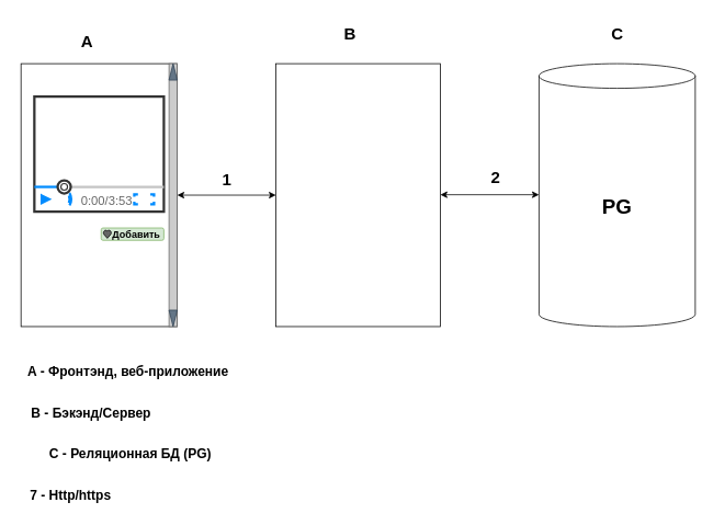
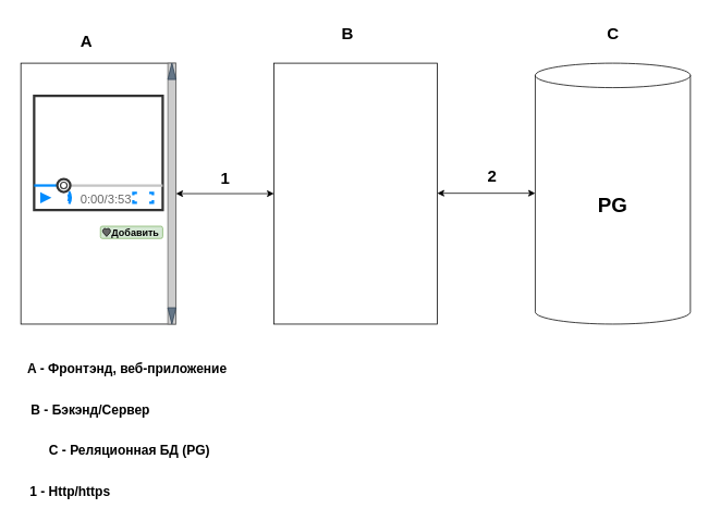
  <mxCell id="0" />
  <mxCell id="1" parent="0" />
  <mxCell id="2" value="" style="rounded=0;whiteSpace=wrap;html=1;" vertex="1" parent="1"><mxGeometry x="25" y="77" width="190" height="320" as="geometry" /></mxCell>
  <mxCell id="3" value="" style="rounded=0;whiteSpace=wrap;html=1;" vertex="1" parent="1"><mxGeometry x="335" y="77" width="200" height="320" as="geometry" /></mxCell>
  <mxCell id="4" value="&lt;font style=&quot;font-size: 25px;&quot;&gt;&lt;b&gt;PG&lt;/b&gt;&lt;/font&gt;" style="shape=cylinder3;whiteSpace=wrap;html=1;boundedLbl=1;backgroundOutline=1;size=15;" vertex="1" parent="1"><mxGeometry x="655" y="77" width="190" height="320" as="geometry" /></mxCell>
  <mxCell id="5" value="" style="endArrow=classic;startArrow=classic;html=1;rounded=0;entryX=0;entryY=0.5;entryDx=0;entryDy=0;exitX=1;exitY=0.5;exitDx=0;exitDy=0;" edge="1" parent="1" source="2" target="3"><mxGeometry width="50" height="50" relative="1" as="geometry"><mxPoint x="214" y="196" as="sourcePoint" /><mxPoint x="375" y="267" as="targetPoint" /></mxGeometry></mxCell>
  <mxCell id="6" value="" style="endArrow=classic;startArrow=classic;html=1;rounded=0;entryX=0;entryY=0.5;entryDx=0;entryDy=0;exitX=1;exitY=0.5;exitDx=0;exitDy=0;" edge="1" parent="1"><mxGeometry width="50" height="50" relative="1" as="geometry"><mxPoint x="535" y="236.5" as="sourcePoint" /><mxPoint x="655" y="236.5" as="targetPoint" /></mxGeometry></mxCell>
  <mxCell id="7" value="&lt;font style=&quot;font-size: 20px;&quot;&gt;&lt;b&gt;1&lt;/b&gt;&lt;/font&gt;" style="text;html=1;align=center;verticalAlign=middle;resizable=0;points=[];autosize=1;strokeColor=none;fillColor=none;strokeWidth=9;" vertex="1" parent="1"><mxGeometry x="260" y="197" width="30" height="40" as="geometry" /></mxCell>
  <mxCell id="8" value="&lt;div style=&quot;text-align: center;&quot;&gt;&lt;span style=&quot;background-color: initial; font-size: 20px; text-wrap-mode: nowrap;&quot;&gt;&lt;b&gt;2&lt;/b&gt;&lt;/span&gt;&lt;/div&gt;" style="text;whiteSpace=wrap;html=1;" vertex="1" parent="1"><mxGeometry x="595" y="197" width="30" height="50" as="geometry" /></mxCell>
  <mxCell id="9" value="&lt;font style=&quot;font-size: 20px;&quot;&gt;&lt;b&gt;A&lt;/b&gt;&lt;/font&gt;" style="text;html=1;align=center;verticalAlign=middle;resizable=0;points=[];autosize=1;strokeColor=none;fillColor=none;" vertex="1" parent="1"><mxGeometry x="85" y="30" width="40" height="40" as="geometry" /></mxCell>
  <mxCell id="10" value="&lt;font style=&quot;font-size: 20px;&quot;&gt;&lt;b&gt;B&lt;/b&gt;&lt;/font&gt;" style="text;html=1;align=center;verticalAlign=middle;resizable=0;points=[];autosize=1;strokeColor=none;fillColor=none;" vertex="1" parent="1"><mxGeometry x="405" y="20" width="40" height="40" as="geometry" /></mxCell>
  <mxCell id="11" value="" style="rounded=0;whiteSpace=wrap;html=1;fillColor=#CCCCCC;fontColor=#333333;strokeColor=#666666;" vertex="1" parent="1"><mxGeometry x="205" y="77" width="10" height="320" as="geometry" /></mxCell>
  <mxCell id="12" value="" style="triangle;whiteSpace=wrap;html=1;direction=south;fillColor=#647687;fontColor=#ffffff;strokeColor=#314354;" vertex="1" parent="1"><mxGeometry x="205" y="377" width="10" height="20" as="geometry" /></mxCell>
  <mxCell id="13" value="" style="triangle;whiteSpace=wrap;html=1;direction=north;fillColor=#647687;fontColor=#ffffff;strokeColor=#314354;" vertex="1" parent="1"><mxGeometry x="205" y="77" width="10" height="20" as="geometry" /></mxCell>
  <mxCell id="14" value="" style="verticalLabelPosition=bottom;shadow=0;dashed=0;align=center;html=1;verticalAlign=top;strokeWidth=3;shape=mxgraph.mockup.containers.videoPlayer;strokeColor=#333333;strokeColor2=#008cff;strokeColor3=#c4c4c4;textColor=#666666;fillColor2=#008cff;barHeight=30;barPos=20;" vertex="1" parent="1"><mxGeometry x="41.25" y="117" width="157.5" height="140" as="geometry" /></mxCell>
  <mxCell id="15" value="" style="rounded=1;whiteSpace=wrap;html=1;fillColor=#d5e8d4;strokeColor=#82b366;" vertex="1" parent="1"><mxGeometry x="122.5" y="277" width="76.25" height="15" as="geometry" /></mxCell>
  <mxCell id="16" value="&lt;b&gt;Добавить&lt;/b&gt;" style="text;html=1;align=center;verticalAlign=middle;resizable=0;points=[];autosize=1;strokeColor=none;fillColor=none;" vertex="1" parent="1"><mxGeometry x="125" y="269.5" width="80" height="30" as="geometry" /></mxCell>
  <mxCell id="17" value="" style="verticalLabelPosition=bottom;verticalAlign=top;html=1;shape=mxgraph.basic.heart;fillColor=#666666;" vertex="1" parent="1"><mxGeometry x="125" y="279.5" width="10" height="10" as="geometry" /></mxCell>
  <mxCell id="18" value="&lt;span style=&quot;color: rgba(0, 0, 0, 0); font-family: monospace; font-size: 0px; text-align: start; text-wrap-mode: nowrap;&quot;&gt;%3CmxGraphModel%3E%3Croot%3E%3CmxCell%20id%3D%220%22%2F%3E%3CmxCell%20id%3D%221%22%20parent%3D%220%22%2F%3E%3CmxCell%20id%3D%222%22%20value%3D%22%26lt%3Bfont%20style%3D%26quot%3Bfont-size%3A%2020px%3B%26quot%3B%26gt%3B%26lt%3Bb%26gt%3BA%26lt%3B%2Fb%26gt%3B%26lt%3B%2Ffont%26gt%3B%22%20style%3D%22text%3Bhtml%3D1%3Balign%3Dcenter%3BverticalAlign%3Dmiddle%3Bresizable%3D0%3Bpoints%3D%5B%5D%3Bautosize%3D1%3BstrokeColor%3Dnone%3BfillColor%3Dnone%3B%22%20vertex%3D%221%22%20parent%3D%221%22%3E%3CmxGeometry%20x%3D%22150%22%20y%3D%2273%22%20width%3D%2240%22%20height%3D%2240%22%20as%3D%22geometry%22%2F%3E%3C%2FmxCell%3E%3C%2Froot%3E%3C%2FmxGraphModel%3E&lt;/span&gt;" style="text;strokeColor=none;align=center;fillColor=none;html=1;verticalAlign=middle;whiteSpace=wrap;rounded=0;" vertex="1" parent="1"><mxGeometry x="75" y="577" width="60" height="30" as="geometry" /></mxCell>
  <mxCell id="19" value="&lt;font style=&quot;font-size: 16px;&quot;&gt;&lt;b style=&quot;&quot;&gt;A &lt;/b&gt;&lt;b style=&quot;&quot;&gt;&lt;font style=&quot;font-size: 16px;&quot;&gt;- Фронтэнд, веб-приложение&lt;/font&gt;&lt;/b&gt;&lt;/font&gt;" style="text;html=1;align=center;verticalAlign=middle;resizable=0;points=[];autosize=1;strokeColor=none;fillColor=none;" vertex="1" parent="1"><mxGeometry x="20" y="437" width="270" height="30" as="geometry" /></mxCell>
  <mxCell id="20" value="&lt;font style=&quot;font-size: 16px;&quot;&gt;&lt;b&gt;B - Бэкэнд/Сервер&lt;/b&gt;&lt;/font&gt;" style="text;html=1;align=center;verticalAlign=middle;resizable=0;points=[];autosize=1;strokeColor=none;fillColor=none;" vertex="1" parent="1"><mxGeometry x="25" y="487" width="170" height="30" as="geometry" /></mxCell>
  <mxCell id="21" value="&lt;font size=&quot;1&quot; style=&quot;&quot;&gt;&lt;b style=&quot;font-size: 16px;&quot;&gt;C - Реляционная БД (PG)&amp;nbsp;&lt;/b&gt;&lt;/font&gt;" style="text;html=1;align=center;verticalAlign=middle;resizable=0;points=[];autosize=1;strokeColor=none;fillColor=none;" vertex="1" parent="1"><mxGeometry x="50" y="537" width="220" height="30" as="geometry" /></mxCell>
- <mxCell id="22" value="&lt;font style=&quot;font-size: 16px;&quot;&gt;&lt;b&gt;7 - Http/https&lt;/b&gt;&lt;/font&gt;" style="text;html=1;align=center;verticalAlign=middle;resizable=0;points=[];autosize=1;strokeColor=none;fillColor=none;" vertex="1" parent="1"><mxGeometry x="25" y="587" width="120" height="30" as="geometry" /></mxCell>
+ <mxCell id="22" value="&lt;font style=&quot;font-size: 16px;&quot;&gt;&lt;b&gt;1 - Http/https&lt;/b&gt;&lt;/font&gt;" style="text;html=1;align=center;verticalAlign=middle;resizable=0;points=[];autosize=1;strokeColor=none;fillColor=none;" vertex="1" parent="1"><mxGeometry x="25" y="587" width="120" height="30" as="geometry" /></mxCell>
  <mxCell id="23" value="&lt;font size=&quot;1&quot; style=&quot;&quot;&gt;&lt;b style=&quot;font-size: 20px;&quot;&gt;C&lt;/b&gt;&lt;/font&gt;" style="text;html=1;align=center;verticalAlign=middle;resizable=0;points=[];autosize=1;strokeColor=none;fillColor=none;" vertex="1" parent="1"><mxGeometry x="730" y="20" width="40" height="40" as="geometry" /></mxCell>
